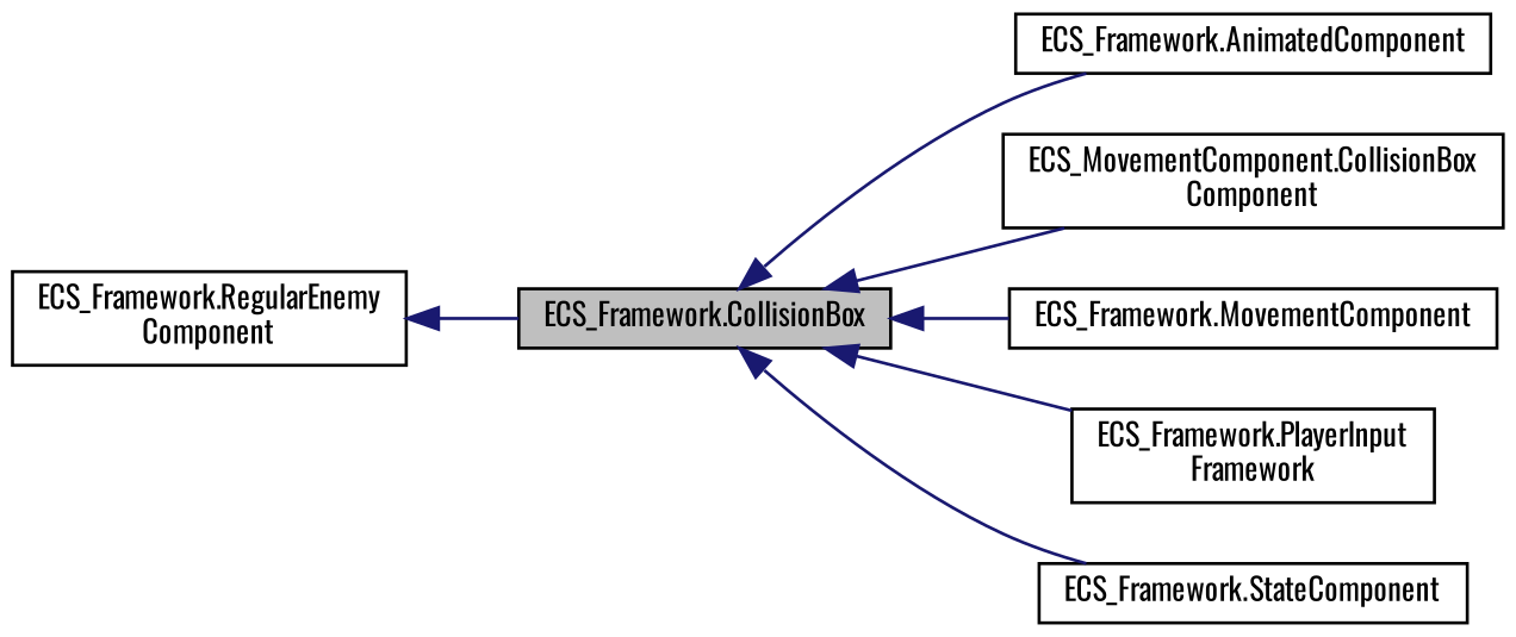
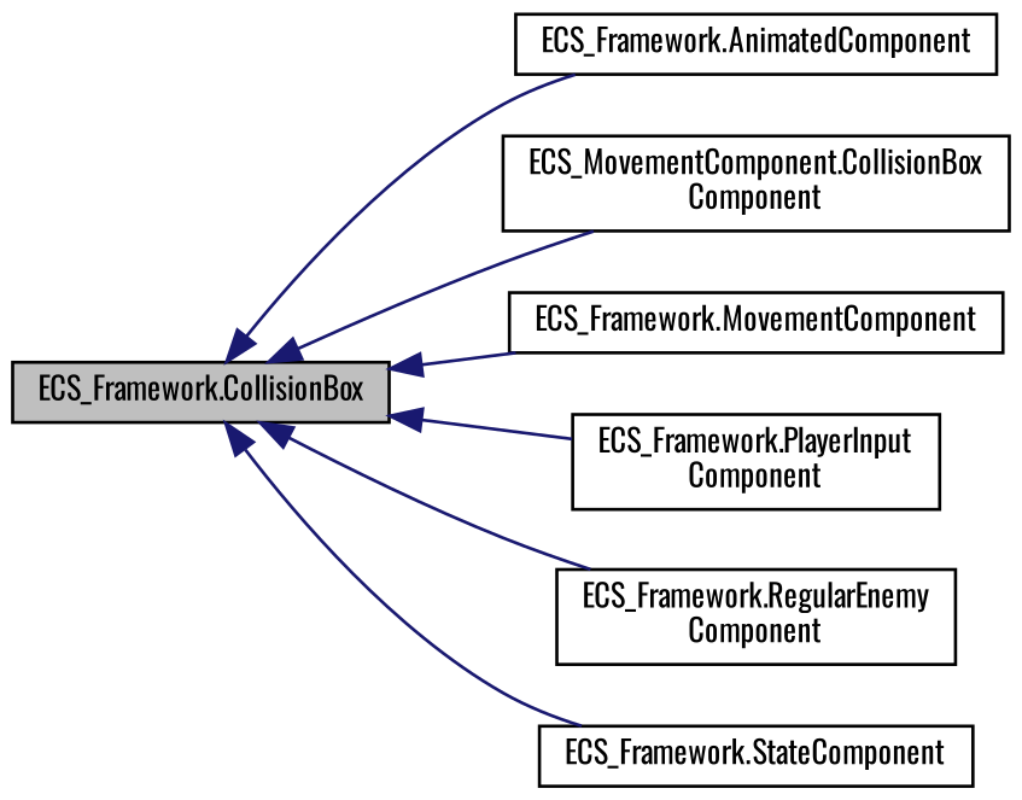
  digraph {
    fontname=Oswald
    rankdir=LR
    node [color=black fillcolor=white fontname=Oswald fontsize=10 shape=record style=filled]
    edge [color=midnightblue dir=back fontname=Oswald fontsize=10 labelfontname=Helvetica labelfontsize=10 style=solid]
    n1 [fillcolor=grey75 fontcolor=black height=0.2 label="ECS_Framework.CollisionBox" width=0.4]
    n2 [height=0.2 label="ECS_Framework.AnimatedComponent" width=0.4]
    n3 [height=0.2 label="ECS_MovementComponent.CollisionBox\lComponent" width=0.4]
    n4 [height=0.2 label="ECS_Framework.MovementComponent" width=0.4]
-   n5 [height=0.2 label="ECS_Framework.PlayerInput\lFramework" width=0.4]
+   n5 [height=0.2 label="ECS_Framework.PlayerInput\lComponent" width=0.4]
    n6 [height=0.2 label="ECS_Framework.RegularEnemy\lComponent" width=0.4]
    n7 [height=0.2 label="ECS_Framework.StateComponent" width=0.4]
    n1 -> n2
    n1 -> n3
    n1 -> n4
    n1 -> n5
-   n6 -> n1
+   n1 -> n6
    n1 -> n7
  }
